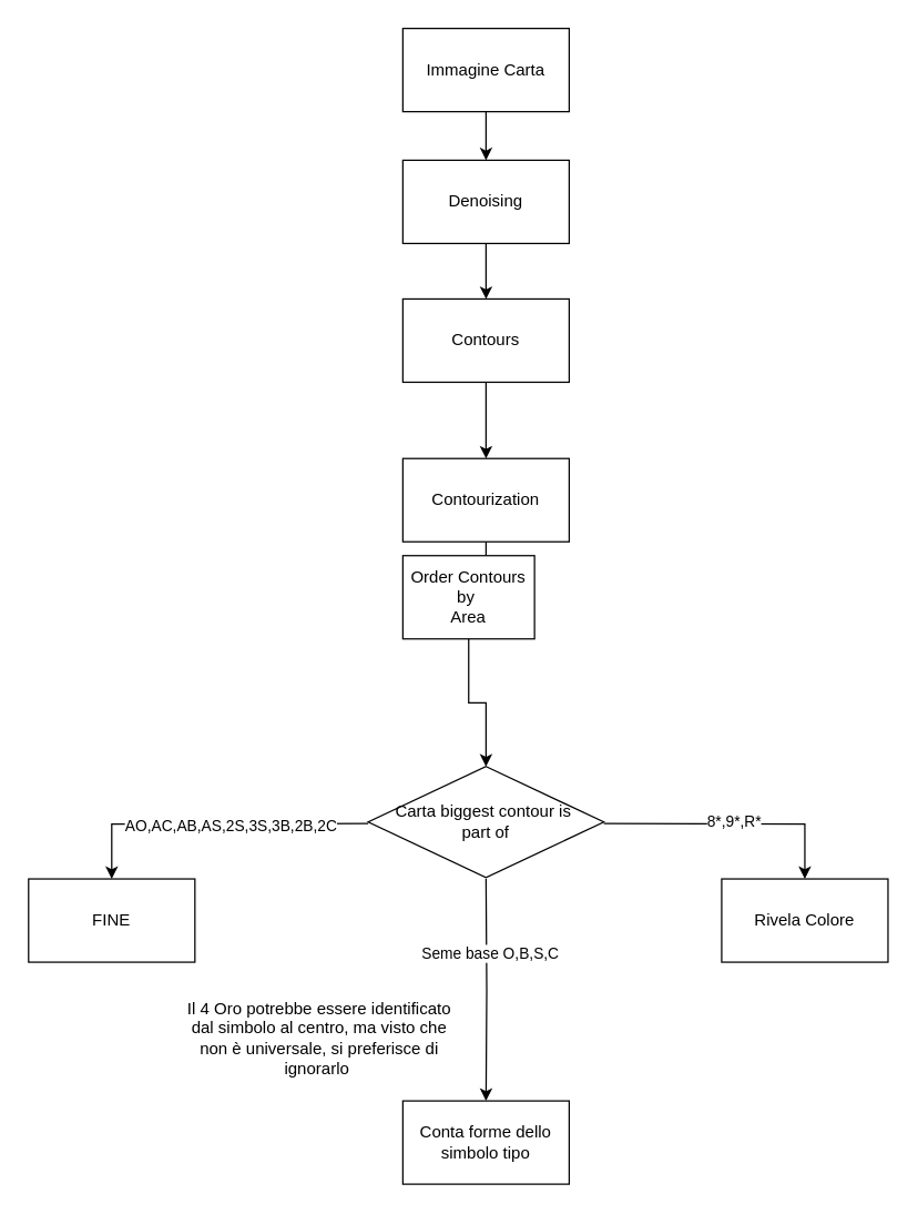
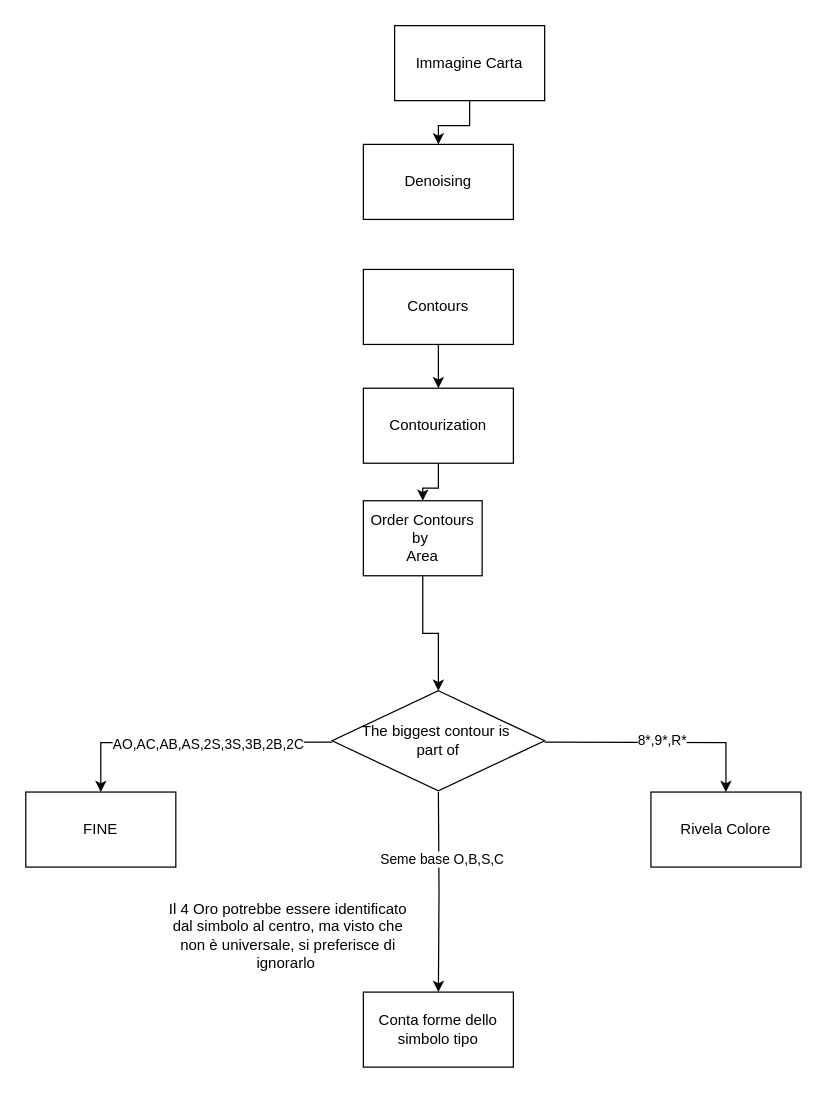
  <mxCell id="0" />
  <mxCell id="1" parent="0" />
  <mxCell id="2" value="" style="edgeStyle=orthogonalEdgeStyle;rounded=0;orthogonalLoop=1;jettySize=auto;html=1;" edge="1" parent="1" source="3" target="17"><mxGeometry relative="1" as="geometry" /></mxCell>
- <mxCell id="3" value="Immagine Carta" style="rounded=0;whiteSpace=wrap;html=1;" vertex="1" parent="1"><mxGeometry x="290" width="120" height="60" as="geometry" y="20" /></mxCell>
+ <mxCell id="3" value="Immagine Carta" style="rounded=0;whiteSpace=wrap;html=1;" vertex="1" parent="1"><mxGeometry x="315" y="20" width="120" height="60" as="geometry" /></mxCell>
  <mxCell id="4" style="edgeStyle=orthogonalEdgeStyle;rounded=0;orthogonalLoop=1;jettySize=auto;html=1;exitX=0;exitY=0.5;exitDx=0;exitDy=0;entryX=0.5;entryY=0;entryDx=0;entryDy=0;" edge="1" parent="1" target="12"><mxGeometry relative="1" as="geometry"><mxPoint x="265" y="593" as="sourcePoint" /></mxGeometry></mxCell>
  <mxCell id="5" value="&lt;div style=&quot;color: rgb(212, 212, 212); background-color: rgb(30, 30, 30); font-family: &amp;quot;Droid Sans Mono&amp;quot;, &amp;quot;monospace&amp;quot;, monospace; line-height: 19px; font-size: 8px;&quot;&gt;&lt;br&gt;&lt;/div&gt;" style="edgeLabel;html=1;align=center;verticalAlign=middle;resizable=0;points=[];" vertex="1" connectable="0" parent="4"><mxGeometry x="-0.375" y="4" relative="1" as="geometry"><mxPoint as="offset" /></mxGeometry></mxCell>
  <mxCell id="6" value="AO,AC,AB,AS,2S,3S,3B,2B,2C" style="edgeLabel;html=1;align=center;verticalAlign=middle;resizable=0;points=[];" vertex="1" connectable="0" parent="4"><mxGeometry x="-0.105" y="1" relative="1" as="geometry"><mxPoint as="offset" /></mxGeometry></mxCell>
  <mxCell id="7" value="" style="edgeStyle=orthogonalEdgeStyle;rounded=0;orthogonalLoop=1;jettySize=auto;html=1;" edge="1" parent="1" target="13"><mxGeometry relative="1" as="geometry"><mxPoint x="350" y="633" as="sourcePoint" /></mxGeometry></mxCell>
  <mxCell id="8" value="&lt;div&gt;Seme base O,B,S,C&lt;/div&gt;" style="edgeLabel;html=1;align=center;verticalAlign=middle;resizable=0;points=[];" vertex="1" connectable="0" parent="7"><mxGeometry x="-0.332" y="2" relative="1" as="geometry"><mxPoint as="offset" /></mxGeometry></mxCell>
  <mxCell id="9" style="edgeStyle=orthogonalEdgeStyle;rounded=0;orthogonalLoop=1;jettySize=auto;html=1;exitX=1;exitY=0.5;exitDx=0;exitDy=0;entryX=0.5;entryY=0;entryDx=0;entryDy=0;" edge="1" parent="1" target="14"><mxGeometry relative="1" as="geometry"><mxPoint x="435" y="593" as="sourcePoint" /></mxGeometry></mxCell>
  <mxCell id="10" value="8*,9*,R*" style="edgeLabel;html=1;align=center;verticalAlign=middle;resizable=0;points=[];" vertex="1" connectable="0" parent="9"><mxGeometry x="0.006" y="2" relative="1" as="geometry"><mxPoint as="offset" /></mxGeometry></mxCell>
- <mxCell id="11" value="Carta biggest contour is&amp;nbsp;&lt;br&gt;part of" style="rhombus;whiteSpace=wrap;html=1;" vertex="1" parent="1"><mxGeometry x="265" y="552" width="170" height="80" as="geometry" /></mxCell>
+ <mxCell id="11" value="The biggest contour is&amp;nbsp;&lt;br&gt;part of" style="rhombus;whiteSpace=wrap;html=1;" vertex="1" parent="1"><mxGeometry x="265" y="552" width="170" height="80" as="geometry" /></mxCell>
  <mxCell id="12" value="FINE" style="rounded=0;whiteSpace=wrap;html=1;" vertex="1" parent="1"><mxGeometry x="20" y="633" width="120" height="60" as="geometry" /></mxCell>
  <mxCell id="13" value="Conta forme dello simbolo tipo" style="rounded=0;whiteSpace=wrap;html=1;" vertex="1" parent="1"><mxGeometry x="290" y="793" width="120" height="60" as="geometry" /></mxCell>
  <mxCell id="14" value="Rivela Colore" style="rounded=0;whiteSpace=wrap;html=1;" vertex="1" parent="1"><mxGeometry x="520" y="633" width="120" height="60" as="geometry" /></mxCell>
  <mxCell id="15" value="Il 4 Oro potrebbe essere identificato dal simbolo al centro, ma visto che non è universale, si preferisce di ignorarlo&amp;nbsp;" style="text;html=1;align=center;verticalAlign=middle;whiteSpace=wrap;rounded=0;" vertex="1" parent="1"><mxGeometry x="130" y="713" width="200" height="70" as="geometry" /></mxCell>
- <mxCell id="16" value="" style="edgeStyle=orthogonalEdgeStyle;rounded=0;orthogonalLoop=1;jettySize=auto;html=1;" edge="1" parent="1" source="17" target="19"><mxGeometry relative="1" as="geometry" /></mxCell>
  <mxCell id="17" value="Denoising" style="rounded=0;whiteSpace=wrap;html=1;" vertex="1" parent="1"><mxGeometry x="290" y="115" width="120" height="60" as="geometry" /></mxCell>
  <mxCell id="18" value="" style="edgeStyle=orthogonalEdgeStyle;rounded=0;orthogonalLoop=1;jettySize=auto;html=1;" edge="1" parent="1" source="19" target="21"><mxGeometry relative="1" as="geometry" /></mxCell>
  <mxCell id="19" value="Contours" style="whiteSpace=wrap;html=1;rounded=0;" vertex="1" parent="1"><mxGeometry x="290" y="215" width="120" height="60" as="geometry" /></mxCell>
  <mxCell id="20" value="" style="edgeStyle=orthogonalEdgeStyle;rounded=0;orthogonalLoop=1;jettySize=auto;html=1;" edge="1" parent="1" source="21" target="23"><mxGeometry relative="1" as="geometry" /></mxCell>
- <mxCell id="21" value="Contourization" style="whiteSpace=wrap;html=1;rounded=0;" vertex="1" parent="1"><mxGeometry x="290" y="330" width="120" height="60" as="geometry" /></mxCell>
+ <mxCell id="21" value="Contourization" style="whiteSpace=wrap;html=1;rounded=0;" vertex="1" parent="1"><mxGeometry x="290" y="310" width="120" height="60" as="geometry" /></mxCell>
  <mxCell id="22" value="" style="edgeStyle=orthogonalEdgeStyle;rounded=0;orthogonalLoop=1;jettySize=auto;html=1;" edge="1" parent="1" source="23" target="11"><mxGeometry relative="1" as="geometry" /></mxCell>
  <mxCell id="23" value="Order Contours by&amp;nbsp;&lt;br&gt;Area" style="whiteSpace=wrap;html=1;rounded=0;" vertex="1" parent="1"><mxGeometry x="290" y="400" width="95" height="60" as="geometry" /></mxCell>
